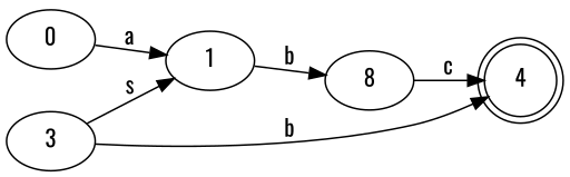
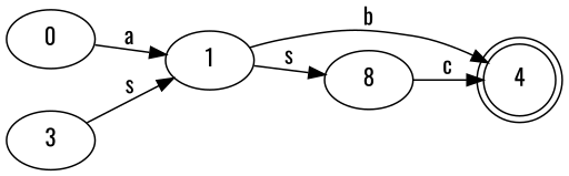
  digraph {
    fontname=Oswald
    rankdir=LR
    node [fontname=Oswald]
    edge [fontname=Oswald]
    4 [shape=doublecircle]
    0
    1
    n4 [label=8]
    3
    0 -> 1 [label=a]
-   1 -> n4 [label=b]
+   1 -> n4 [label=s]
    n4 -> 4 [label=c]
-   3 -> 4 [label=b]
+   1 -> 4 [label=b]
    3 -> 1 [label=s]
  }
